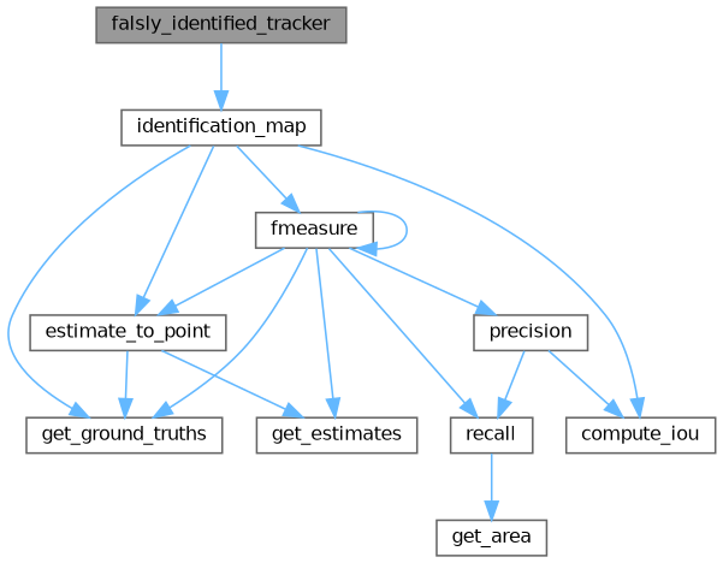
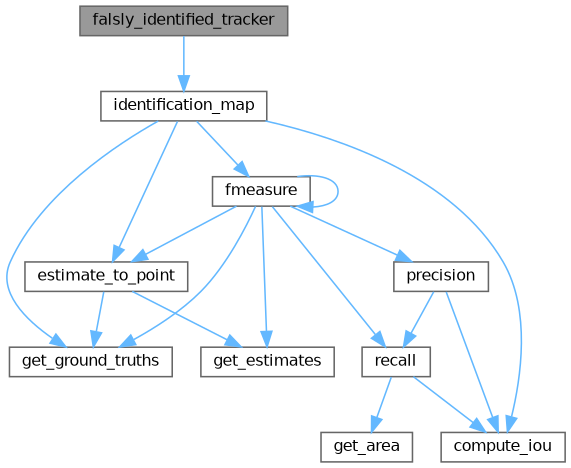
  digraph {
    rankdir=TB
    node [color=grey40 fillcolor=white fontname=Helvetica fontsize=10 shape=box style=filled]
    edge [color=steelblue1 fontname=Helvetica fontsize=10 labelfontname=Helvetica labelfontsize=10 style=solid]
    n1 [color=gray40 fillcolor=grey60 fontcolor=black height=0.2 label=falsly_identified_tracker width=0.4]
    n2 [height=0.2 label=identification_map width=0.4]
    n3 [height=0.2 label=estimate_to_point width=0.4]
    n4 [height=0.2 label=get_ground_truths width=0.4]
    n5 [height=0.2 label=fmeasure width=0.4]
    n6 [height=0.2 label=compute_iou width=0.4]
    n7 [height=0.2 label=get_estimates width=0.4]
    n8 [height=0.2 label=precision width=0.4]
    n9 [height=0.2 label=recall width=0.4]
    n10 [height=0.2 label=get_area width=0.4]
    n1 -> n2
    n2 -> n3
    n2 -> n4
    n2 -> n5
    n2 -> n6
    n3 -> n4
    n3 -> n7
    n5 -> n3
    n5 -> n4
    n5 -> n5
    n5 -> n7
    n5 -> n8
    n5 -> n9
    n8 -> n6
    n8 -> n9
+   n9 -> n6
    n9 -> n10
  }
